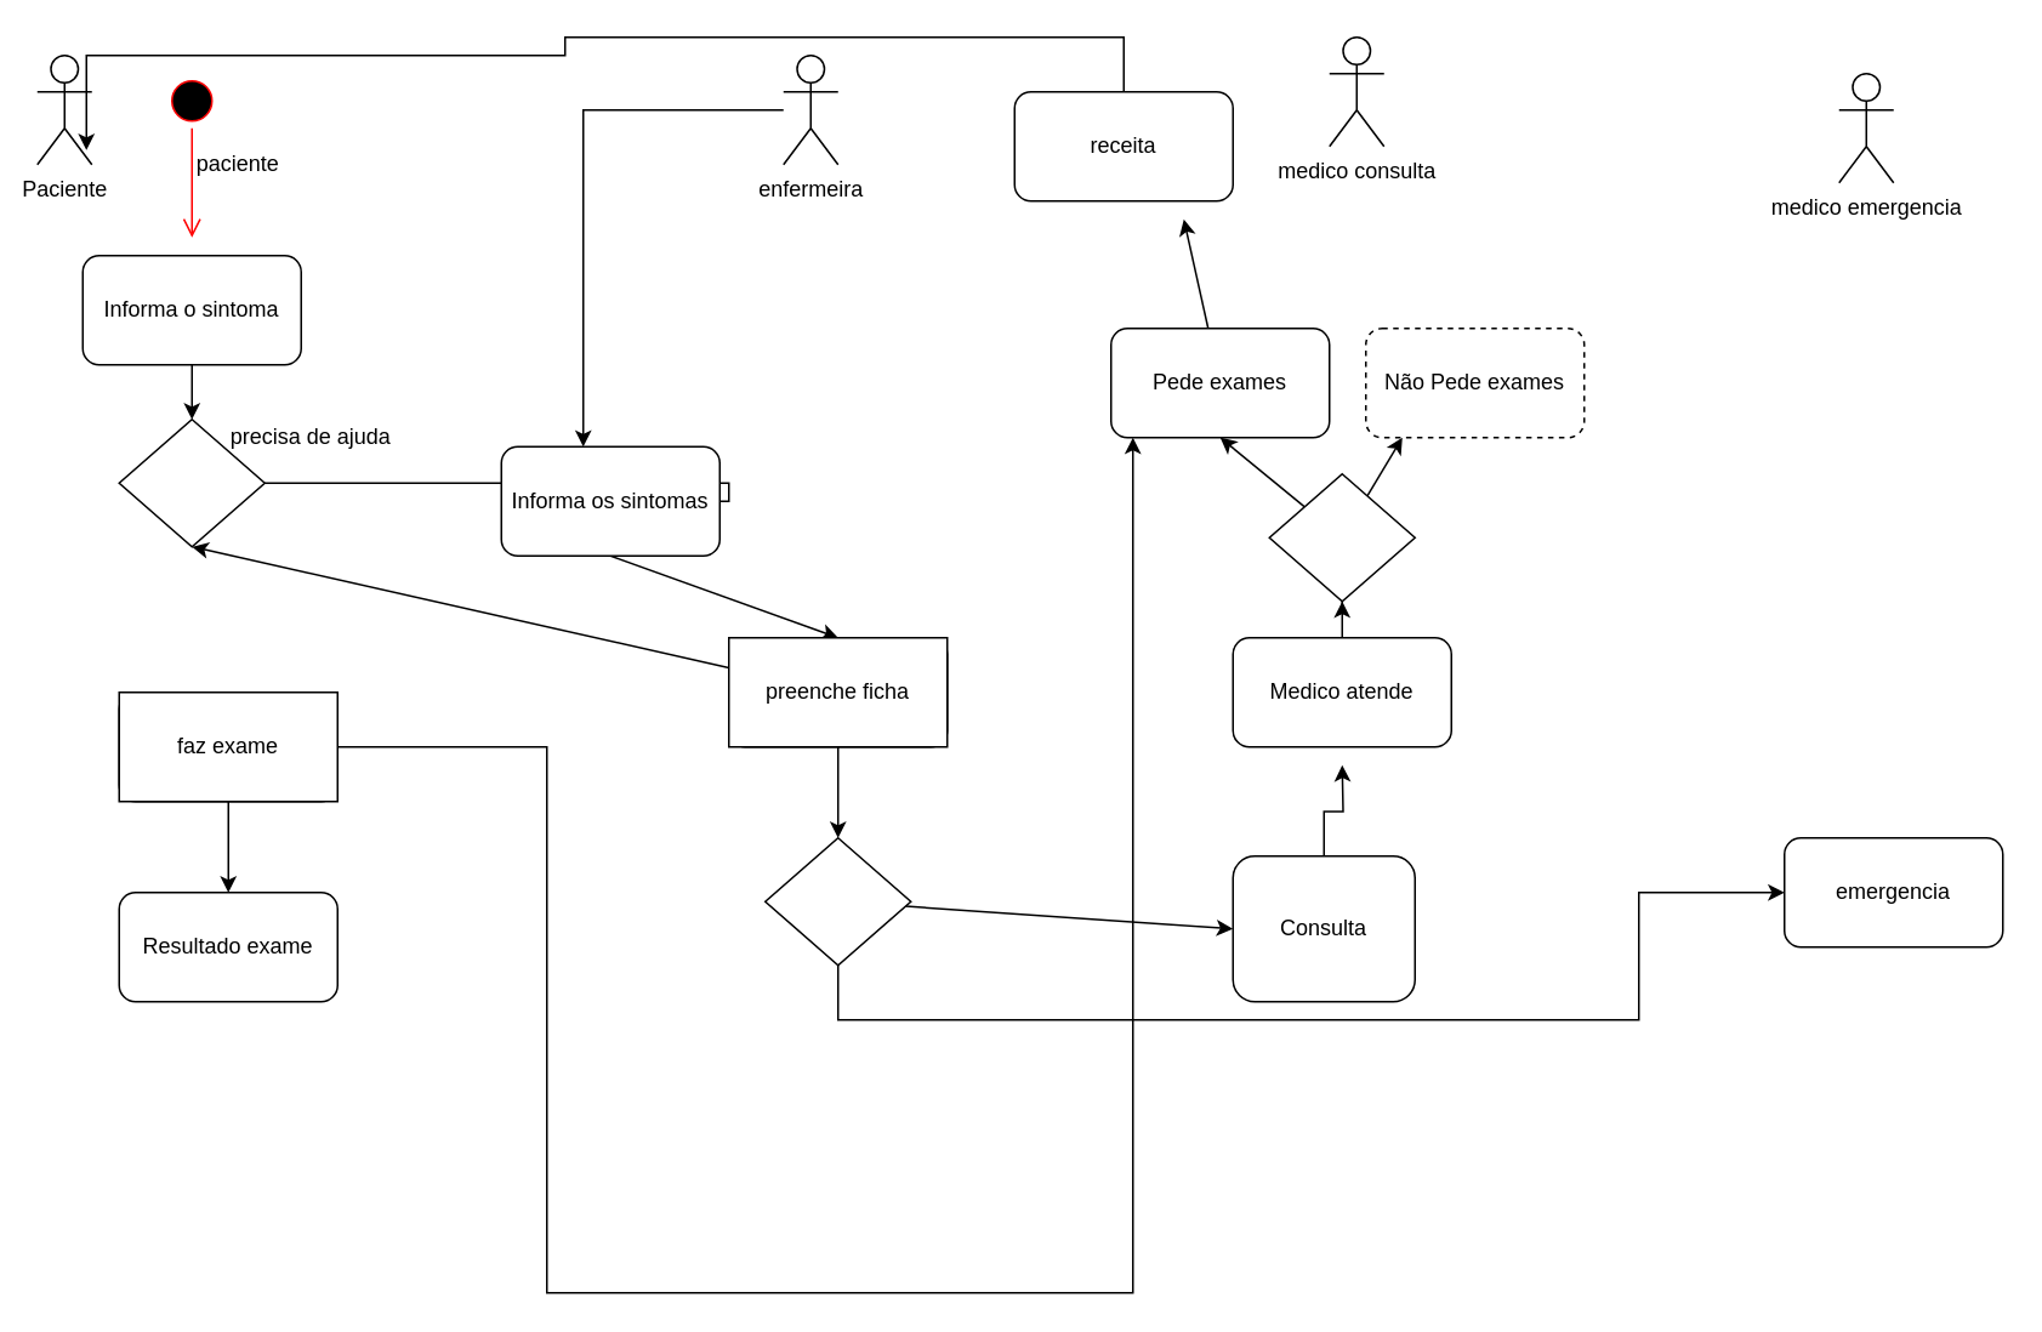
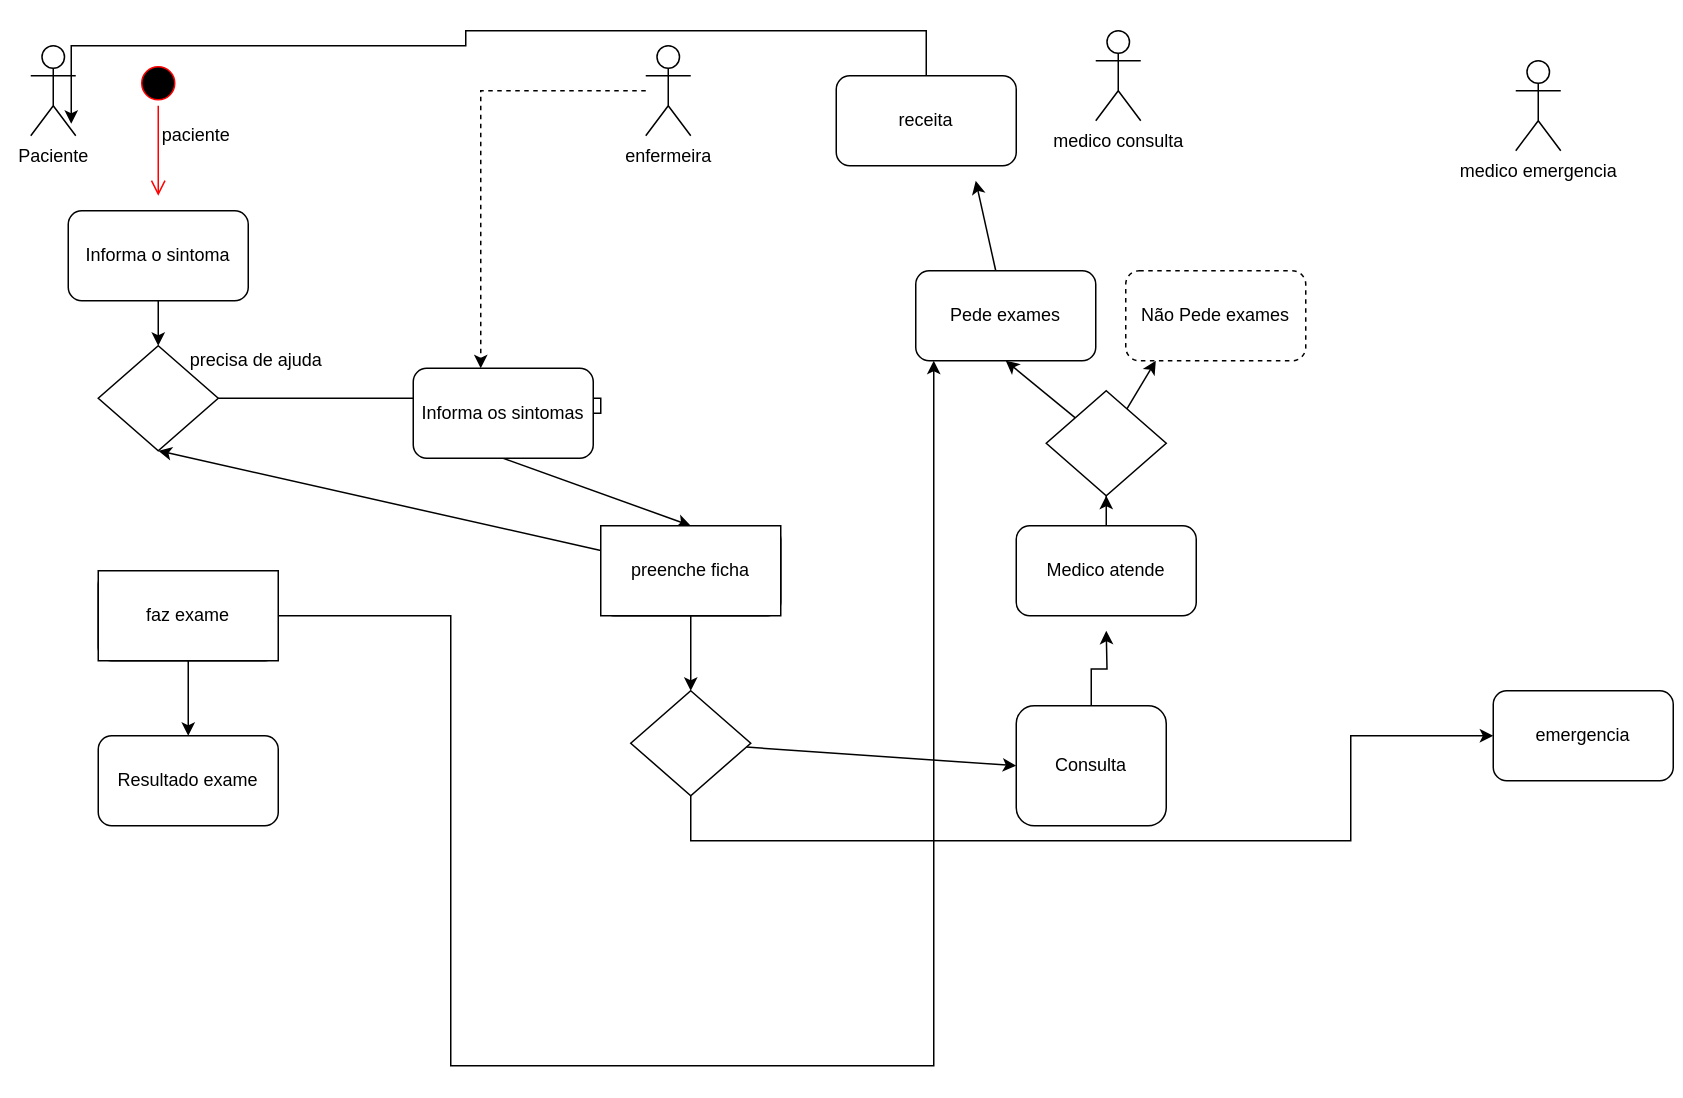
  <mxCell id="0" />
  <mxCell id="1" parent="0" />
  <mxCell id="2" value="Paciente" style="shape=umlActor;html=1;verticalLabelPosition=bottom;verticalAlign=top;align=center;" vertex="1" parent="1"><mxGeometry x="20" y="30" width="30" height="60" as="geometry" /></mxCell>
  <mxCell id="3" value="medico emergencia" style="shape=umlActor;html=1;verticalLabelPosition=bottom;verticalAlign=top;align=center;" vertex="1" parent="1"><mxGeometry x="1010" y="40" width="30" height="60" as="geometry" /></mxCell>
  <mxCell id="4" value="" style="ellipse;html=1;shape=startState;fillColor=#000000;strokeColor=#ff0000;" vertex="1" parent="1"><mxGeometry x="90" y="40" width="30" height="30" as="geometry" /></mxCell>
  <mxCell id="5" value="" style="edgeStyle=orthogonalEdgeStyle;html=1;verticalAlign=bottom;endArrow=open;endSize=8;strokeColor=#ff0000;" edge="1" source="4" parent="1"><mxGeometry relative="1" as="geometry"><mxPoint x="105" y="130" as="targetPoint" /></mxGeometry></mxCell>
  <mxCell id="6" value="paciente&lt;br&gt;" style="text;html=1;align=center;verticalAlign=middle;resizable=0;points=[];autosize=1;" vertex="1" parent="1"><mxGeometry x="100" y="80" width="60" height="20" as="geometry" /></mxCell>
  <mxCell id="7" value="" style="edgeStyle=orthogonalEdgeStyle;rounded=0;orthogonalLoop=1;jettySize=auto;html=1;" edge="1" parent="1" source="8" target="10"><mxGeometry relative="1" as="geometry" /></mxCell>
  <mxCell id="8" value="Informa o sintoma" style="rounded=1;whiteSpace=wrap;html=1;" vertex="1" parent="1"><mxGeometry x="45" y="140" width="120" height="60" as="geometry" /></mxCell>
  <mxCell id="9" style="edgeStyle=orthogonalEdgeStyle;rounded=0;orthogonalLoop=1;jettySize=auto;html=1;entryX=0;entryY=0.5;entryDx=0;entryDy=0;" edge="1" parent="1" source="10" target="14"><mxGeometry relative="1" as="geometry"><mxPoint x="390" y="270" as="targetPoint" /><Array as="points"><mxPoint x="400" y="265" /></Array></mxGeometry></mxCell>
  <mxCell id="10" value="" style="rhombus;whiteSpace=wrap;html=1;" vertex="1" parent="1"><mxGeometry x="65" y="230" width="80" height="70" as="geometry" /></mxCell>
  <mxCell id="11" value="precisa de ajuda&lt;br&gt;" style="text;html=1;align=center;verticalAlign=middle;resizable=0;points=[];autosize=1;" vertex="1" parent="1"><mxGeometry x="120" y="230" width="100" height="20" as="geometry" /></mxCell>
  <mxCell id="12" value="medico consulta" style="shape=umlActor;html=1;verticalLabelPosition=bottom;verticalAlign=top;align=center;" vertex="1" parent="1"><mxGeometry x="730" y="20" width="30" height="60" as="geometry" /></mxCell>
  <mxCell id="13" style="edgeStyle=none;rounded=0;orthogonalLoop=1;jettySize=auto;html=1;exitX=0.5;exitY=1;exitDx=0;exitDy=0;entryX=0.5;entryY=0;entryDx=0;entryDy=0;" edge="1" parent="1" source="14" target="19"><mxGeometry relative="1" as="geometry" /></mxCell>
  <mxCell id="14" value="Informa os sintomas" style="rounded=1;whiteSpace=wrap;html=1;" vertex="1" parent="1"><mxGeometry x="275" y="245" width="120" height="60" as="geometry" /></mxCell>
- <mxCell id="15" style="edgeStyle=orthogonalEdgeStyle;rounded=0;orthogonalLoop=1;jettySize=auto;html=1;entryX=0.375;entryY=0;entryDx=0;entryDy=0;entryPerimeter=0;" edge="1" parent="1" source="16" target="14"><mxGeometry relative="1" as="geometry" /></mxCell>
+ <mxCell id="15" style="edgeStyle=orthogonalEdgeStyle;rounded=0;orthogonalLoop=1;jettySize=auto;html=1;entryX=0.375;entryY=0;entryDx=0;entryDy=0;entryPerimeter=0;dashed=1;" edge="1" parent="1" source="16" target="14"><mxGeometry relative="1" as="geometry" /></mxCell>
  <mxCell id="16" value="enfermeira&lt;br&gt;" style="shape=umlActor;html=1;verticalLabelPosition=bottom;verticalAlign=top;align=center;" vertex="1" parent="1"><mxGeometry x="430" y="30" width="30" height="60" as="geometry" /></mxCell>
  <mxCell id="17" style="edgeStyle=none;rounded=0;orthogonalLoop=1;jettySize=auto;html=1;entryX=0.5;entryY=1;entryDx=0;entryDy=0;" edge="1" parent="1" source="19" target="10"><mxGeometry relative="1" as="geometry"><mxPoint x="130" y="380" as="targetPoint" /></mxGeometry></mxCell>
  <mxCell id="18" style="edgeStyle=none;rounded=0;orthogonalLoop=1;jettySize=auto;html=1;" edge="1" parent="1" source="19"><mxGeometry relative="1" as="geometry"><mxPoint x="460" y="460" as="targetPoint" /></mxGeometry></mxCell>
  <mxCell id="19" value="preenche ficha de entrada" style="rounded=1;whiteSpace=wrap;html=1;" vertex="1" parent="1"><mxGeometry x="400" y="350" width="120" height="60" as="geometry" /></mxCell>
  <mxCell id="20" style="edgeStyle=none;rounded=0;orthogonalLoop=1;jettySize=auto;html=1;entryX=0;entryY=0.5;entryDx=0;entryDy=0;" edge="1" parent="1" source="22" target="24"><mxGeometry relative="1" as="geometry" /></mxCell>
  <mxCell id="21" style="edgeStyle=orthogonalEdgeStyle;rounded=0;orthogonalLoop=1;jettySize=auto;html=1;" edge="1" parent="1" source="22" target="25"><mxGeometry relative="1" as="geometry"><mxPoint x="881" y="600" as="targetPoint" /><Array as="points"><mxPoint x="460" y="560" /><mxPoint x="900" y="560" /></Array></mxGeometry></mxCell>
  <mxCell id="22" value="" style="rhombus;whiteSpace=wrap;html=1;" vertex="1" parent="1"><mxGeometry x="420" y="460" width="80" height="70" as="geometry" /></mxCell>
  <mxCell id="23" style="edgeStyle=orthogonalEdgeStyle;rounded=0;orthogonalLoop=1;jettySize=auto;html=1;" edge="1" parent="1" source="24"><mxGeometry relative="1" as="geometry"><mxPoint x="737" y="420" as="targetPoint" /></mxGeometry></mxCell>
  <mxCell id="24" value="Consulta" style="rounded=1;whiteSpace=wrap;html=1;" vertex="1" parent="1"><mxGeometry x="677" y="470" width="100" height="80" as="geometry" /></mxCell>
- <mxCell id="25" value="emergencia" style="rounded=1;whiteSpace=wrap;html=1;" vertex="1" parent="1"><mxGeometry x="980" y="460" width="120" height="60" as="geometry" /></mxCell>
+ <mxCell id="25" value="emergencia" style="rounded=1;whiteSpace=wrap;html=1;" vertex="1" parent="1"><mxGeometry x="995" y="460" width="120" height="60" as="geometry" /></mxCell>
  <mxCell id="26" style="edgeStyle=orthogonalEdgeStyle;rounded=0;orthogonalLoop=1;jettySize=auto;html=1;" edge="1" parent="1" source="27" target="32"><mxGeometry relative="1" as="geometry" /></mxCell>
  <mxCell id="27" value="Medico atende" style="rounded=1;whiteSpace=wrap;html=1;" vertex="1" parent="1"><mxGeometry x="677" y="350" width="120" height="60" as="geometry" /></mxCell>
  <mxCell id="28" style="edgeStyle=none;rounded=0;orthogonalLoop=1;jettySize=auto;html=1;" edge="1" parent="1" source="29"><mxGeometry relative="1" as="geometry"><mxPoint x="650" y="120" as="targetPoint" /></mxGeometry></mxCell>
  <mxCell id="29" value="Pede exames" style="rounded=1;whiteSpace=wrap;html=1;" vertex="1" parent="1"><mxGeometry x="610" y="180" width="120" height="60" as="geometry" /></mxCell>
  <mxCell id="30" style="rounded=0;orthogonalLoop=1;jettySize=auto;html=1;entryX=0.167;entryY=1;entryDx=0;entryDy=0;entryPerimeter=0;" edge="1" parent="1" source="32" target="33"><mxGeometry relative="1" as="geometry" /></mxCell>
  <mxCell id="31" style="rounded=0;orthogonalLoop=1;jettySize=auto;html=1;entryX=0.5;entryY=1;entryDx=0;entryDy=0;" edge="1" parent="1" source="32" target="29"><mxGeometry relative="1" as="geometry" /></mxCell>
  <mxCell id="32" value="" style="rhombus;whiteSpace=wrap;html=1;" vertex="1" parent="1"><mxGeometry x="697" y="260" width="80" height="70" as="geometry" /></mxCell>
  <mxCell id="33" value="Não Pede exames" style="rounded=1;whiteSpace=wrap;html=1;dashed=1;" vertex="1" parent="1"><mxGeometry x="750" y="180" width="120" height="60" as="geometry" /></mxCell>
  <mxCell id="34" style="edgeStyle=orthogonalEdgeStyle;rounded=0;orthogonalLoop=1;jettySize=auto;html=1;entryX=0.9;entryY=0.867;entryDx=0;entryDy=0;entryPerimeter=0;" edge="1" parent="1" source="35" target="2"><mxGeometry relative="1" as="geometry"><Array as="points"><mxPoint x="617" y="20" /><mxPoint x="310" y="20" /><mxPoint x="310" y="30" /><mxPoint x="47" y="30" /></Array></mxGeometry></mxCell>
  <mxCell id="35" value="receita" style="rounded=1;whiteSpace=wrap;html=1;" vertex="1" parent="1"><mxGeometry x="557" y="50" width="120" height="60" as="geometry" /></mxCell>
  <mxCell id="36" value="" style="edgeStyle=orthogonalEdgeStyle;rounded=0;orthogonalLoop=1;jettySize=auto;html=1;" edge="1" parent="1" source="38" target="39"><mxGeometry relative="1" as="geometry" /></mxCell>
  <mxCell id="37" style="edgeStyle=orthogonalEdgeStyle;rounded=0;orthogonalLoop=1;jettySize=auto;html=1;entryX=0.1;entryY=1;entryDx=0;entryDy=0;entryPerimeter=0;" edge="1" parent="1" source="38" target="29"><mxGeometry relative="1" as="geometry"><mxPoint x="590" y="710" as="targetPoint" /><Array as="points"><mxPoint x="300" y="410" /><mxPoint x="300" y="710" /><mxPoint x="622" y="710" /></Array></mxGeometry></mxCell>
  <mxCell id="38" value="Faz Exame" style="rounded=1;whiteSpace=wrap;html=1;" vertex="1" parent="1"><mxGeometry x="65" y="380" width="120" height="60" as="geometry" /></mxCell>
  <mxCell id="39" value="Resultado exame" style="rounded=1;whiteSpace=wrap;html=1;" vertex="1" parent="1"><mxGeometry x="65" y="490" width="120" height="60" as="geometry" /></mxCell>
  <mxCell id="40" value="faz exame" style="rounded=0;whiteSpace=wrap;html=1;" vertex="1" parent="1"><mxGeometry x="65" y="380" width="120" height="60" as="geometry" /></mxCell>
  <mxCell id="41" value="preenche ficha" style="rounded=0;whiteSpace=wrap;html=1;" vertex="1" parent="1"><mxGeometry x="400" y="350" width="120" height="60" as="geometry" /></mxCell>
